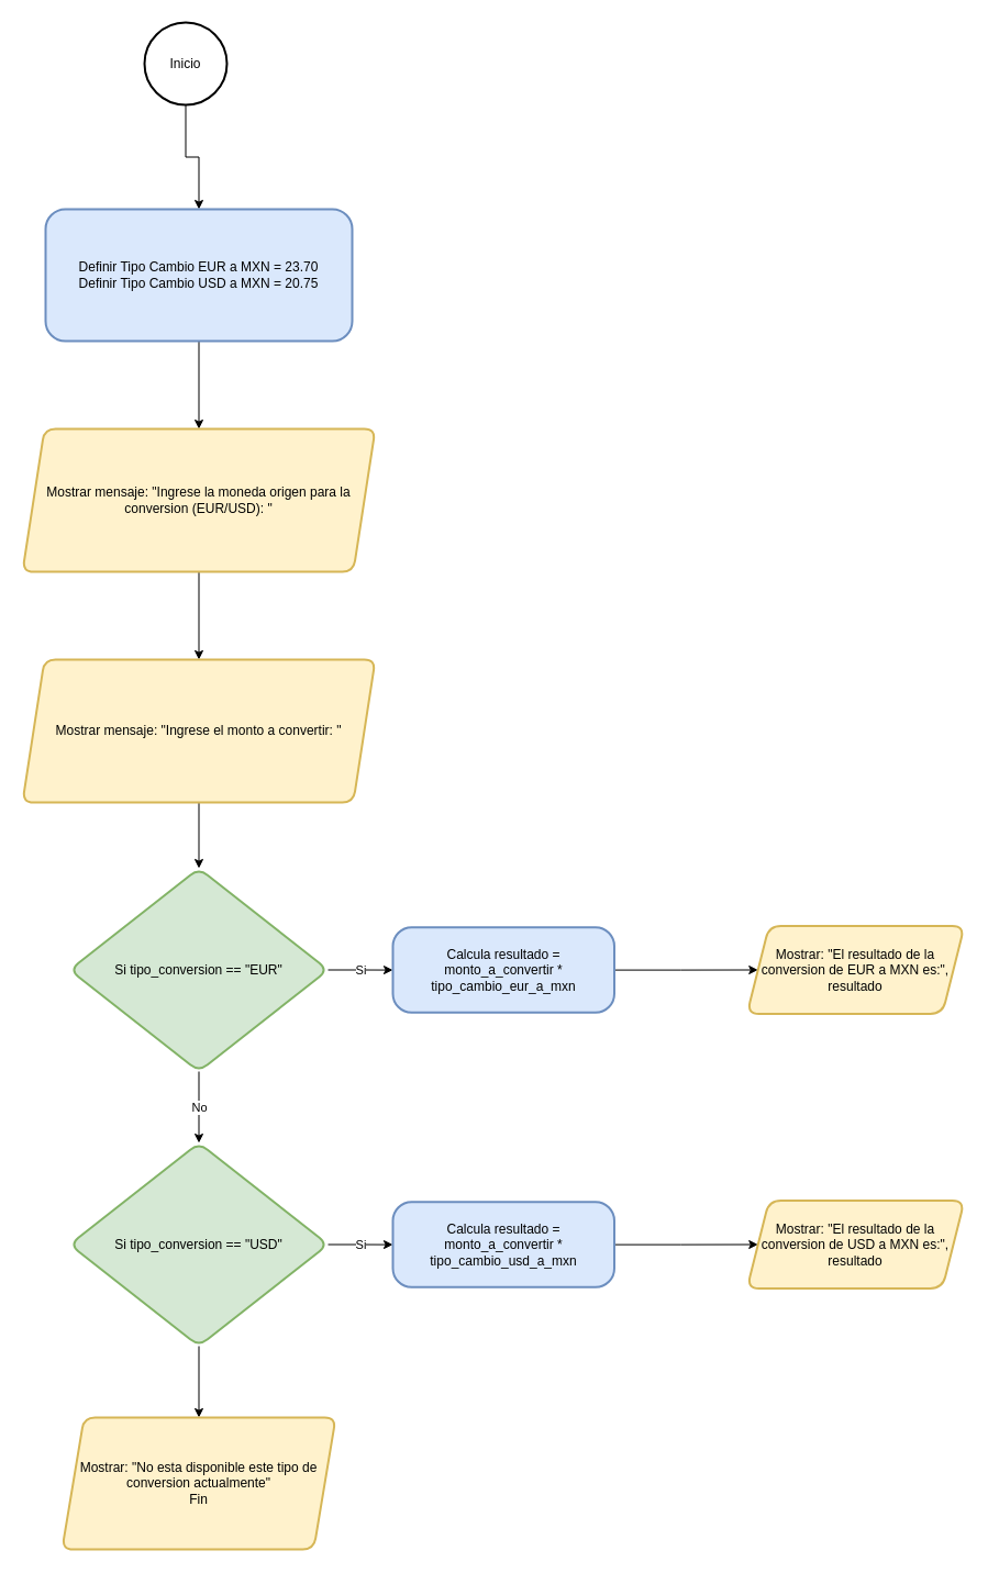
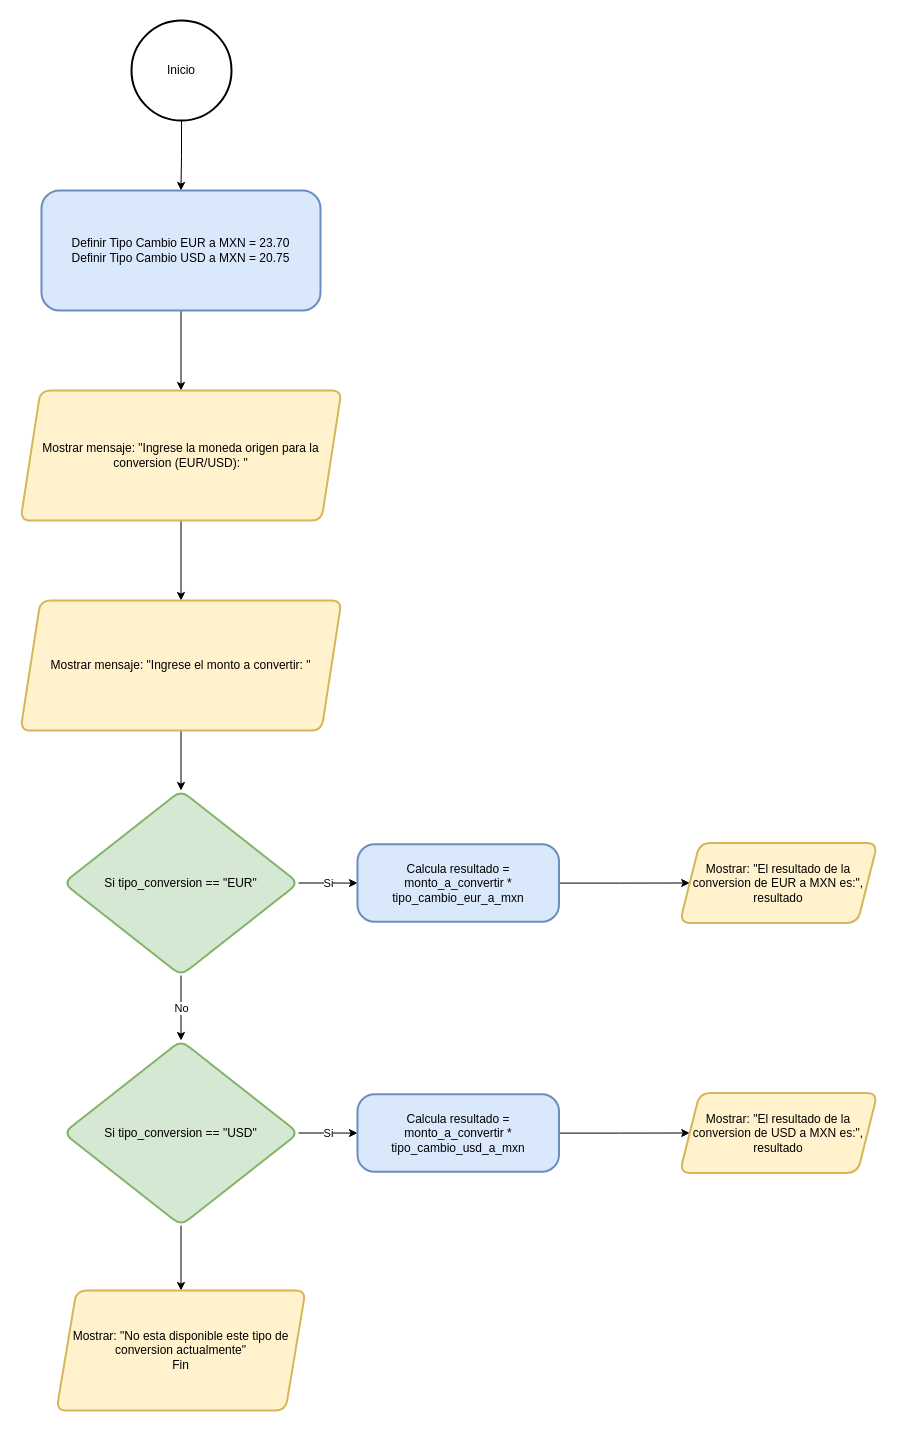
  <mxCell id="0" />
  <mxCell id="1" parent="0" />
  <mxCell id="2" value="" style="edgeStyle=orthogonalEdgeStyle;rounded=0;orthogonalLoop=1;jettySize=auto;html=1;" edge="1" parent="1" source="3" target="5"><mxGeometry relative="1" as="geometry" /></mxCell>
- <mxCell id="3" value="Inicio" style="strokeWidth=2;html=1;shape=mxgraph.flowchart.start_2;whiteSpace=wrap;" vertex="1" parent="1"><mxGeometry x="131" y="20" width="75" height="75" as="geometry" /></mxCell>
+ <mxCell id="3" value="Inicio" style="strokeWidth=2;html=1;shape=mxgraph.flowchart.start_2;whiteSpace=wrap;" vertex="1" parent="1"><mxGeometry x="131" y="20" width="100" height="100" as="geometry" /></mxCell>
  <mxCell id="4" value="" style="edgeStyle=orthogonalEdgeStyle;rounded=0;orthogonalLoop=1;jettySize=auto;html=1;" edge="1" parent="1" source="5" target="7"><mxGeometry relative="1" as="geometry" /></mxCell>
  <mxCell id="5" value="Definir Tipo Cambio EUR a MXN = 23.70&lt;div&gt;Definir Tipo Cambio USD a MXN = 20.75&lt;/div&gt;" style="rounded=1;whiteSpace=wrap;html=1;strokeWidth=2;fillColor=#dae8fc;strokeColor=#6c8ebf;" vertex="1" parent="1"><mxGeometry x="41" y="190" width="279" height="120" as="geometry" /></mxCell>
  <mxCell id="6" style="edgeStyle=orthogonalEdgeStyle;rounded=0;orthogonalLoop=1;jettySize=auto;html=1;exitX=0.5;exitY=1;exitDx=0;exitDy=0;entryX=0.5;entryY=0;entryDx=0;entryDy=0;" edge="1" parent="1" source="7" target="9"><mxGeometry relative="1" as="geometry" /></mxCell>
  <mxCell id="7" value="Mostrar mensaje: &quot;Ingrese la moneda origen para la conversion (EUR/USD): &quot;" style="shape=parallelogram;perimeter=parallelogramPerimeter;whiteSpace=wrap;html=1;fixedSize=1;rounded=1;strokeWidth=2;fillColor=#fff2cc;strokeColor=#d6b656;" vertex="1" parent="1"><mxGeometry x="20" y="390" width="321" height="130" as="geometry" /></mxCell>
  <mxCell id="8" value="" style="edgeStyle=orthogonalEdgeStyle;rounded=0;orthogonalLoop=1;jettySize=auto;html=1;" edge="1" parent="1" source="9" target="12"><mxGeometry relative="1" as="geometry" /></mxCell>
  <mxCell id="9" value="Mostrar mensaje: &quot;Ingrese el monto a convertir: &quot;" style="shape=parallelogram;perimeter=parallelogramPerimeter;whiteSpace=wrap;html=1;fixedSize=1;rounded=1;strokeWidth=2;fillColor=#fff2cc;strokeColor=#d6b656;" vertex="1" parent="1"><mxGeometry x="20" y="600" width="321" height="130" as="geometry" /></mxCell>
  <mxCell id="10" value="Si" style="edgeStyle=orthogonalEdgeStyle;rounded=0;orthogonalLoop=1;jettySize=auto;html=1;" edge="1" parent="1" source="12" target="14"><mxGeometry relative="1" as="geometry" /></mxCell>
  <mxCell id="11" value="No" style="edgeStyle=orthogonalEdgeStyle;rounded=0;orthogonalLoop=1;jettySize=auto;html=1;exitX=0.5;exitY=1;exitDx=0;exitDy=0;entryX=0.5;entryY=0;entryDx=0;entryDy=0;" edge="1" parent="1" source="12" target="18"><mxGeometry relative="1" as="geometry"><mxPoint x="181" y="1010" as="targetPoint" /></mxGeometry></mxCell>
  <mxCell id="12" value="Si tipo_conversion == &quot;EUR&quot;" style="rhombus;whiteSpace=wrap;html=1;rounded=1;strokeWidth=2;fillColor=#d5e8d4;strokeColor=#82b366;" vertex="1" parent="1"><mxGeometry x="63" y="790" width="235" height="185" as="geometry" /></mxCell>
  <mxCell id="13" value="" style="edgeStyle=orthogonalEdgeStyle;rounded=0;orthogonalLoop=1;jettySize=auto;html=1;" edge="1" parent="1" source="14" target="15"><mxGeometry relative="1" as="geometry" /></mxCell>
  <mxCell id="14" value="Calcula resultado = monto_a_convertir * tipo_cambio_eur_a_mxn" style="whiteSpace=wrap;html=1;rounded=1;strokeWidth=2;arcSize=22;fillColor=#dae8fc;strokeColor=#6c8ebf;" vertex="1" parent="1"><mxGeometry x="357" y="843.75" width="201.5" height="77.5" as="geometry" /></mxCell>
  <mxCell id="15" value="Mostrar: &quot;El resultado de la conversion de EUR a MXN es:&quot;, resultado" style="shape=parallelogram;perimeter=parallelogramPerimeter;whiteSpace=wrap;html=1;fixedSize=1;rounded=1;strokeWidth=2;arcSize=22;fillColor=#fff2cc;strokeColor=#d6b656;" vertex="1" parent="1"><mxGeometry x="679.25" y="842.5" width="197.75" height="80" as="geometry" /></mxCell>
  <mxCell id="16" value="Si" style="edgeStyle=orthogonalEdgeStyle;rounded=0;orthogonalLoop=1;jettySize=auto;html=1;" edge="1" parent="1" source="18" target="20"><mxGeometry relative="1" as="geometry" /></mxCell>
  <mxCell id="17" value="" style="edgeStyle=orthogonalEdgeStyle;rounded=0;orthogonalLoop=1;jettySize=auto;html=1;" edge="1" parent="1" source="18" target="22"><mxGeometry relative="1" as="geometry" /></mxCell>
  <mxCell id="18" value="Si tipo_conversion == &quot;USD&quot;" style="rhombus;whiteSpace=wrap;html=1;rounded=1;strokeWidth=2;fillColor=#d5e8d4;strokeColor=#82b366;" vertex="1" parent="1"><mxGeometry x="63" y="1040" width="235" height="185" as="geometry" /></mxCell>
  <mxCell id="19" style="edgeStyle=orthogonalEdgeStyle;rounded=0;orthogonalLoop=1;jettySize=auto;html=1;" edge="1" parent="1" source="20" target="21"><mxGeometry relative="1" as="geometry" /></mxCell>
  <mxCell id="20" value="Calcula resultado = monto_a_convertir * tipo_cambio_usd_a_mxn" style="whiteSpace=wrap;html=1;rounded=1;strokeWidth=2;arcSize=22;fillColor=#dae8fc;strokeColor=#6c8ebf;" vertex="1" parent="1"><mxGeometry x="357" y="1093.75" width="201.5" height="77.5" as="geometry" /></mxCell>
  <mxCell id="21" value="Mostrar: &quot;El resultado de la conversion de USD a MXN es:&quot;, resultado" style="shape=parallelogram;perimeter=parallelogramPerimeter;whiteSpace=wrap;html=1;fixedSize=1;rounded=1;strokeWidth=2;arcSize=22;fillColor=#fff2cc;strokeColor=#d6b656;" vertex="1" parent="1"><mxGeometry x="679.25" y="1092.5" width="197.75" height="80" as="geometry" /></mxCell>
  <mxCell id="22" value="Mostrar: &quot;No esta disponible este tipo de conversion actualmente&quot;&#10;Fin" style="shape=parallelogram;perimeter=parallelogramPerimeter;whiteSpace=wrap;html=1;fixedSize=1;rounded=1;strokeWidth=2;fillColor=#fff2cc;strokeColor=#d6b656;" vertex="1" parent="1"><mxGeometry x="56" y="1290" width="249" height="120" as="geometry" /></mxCell>
